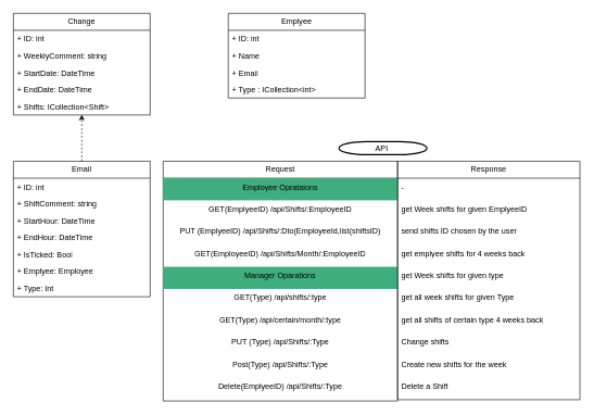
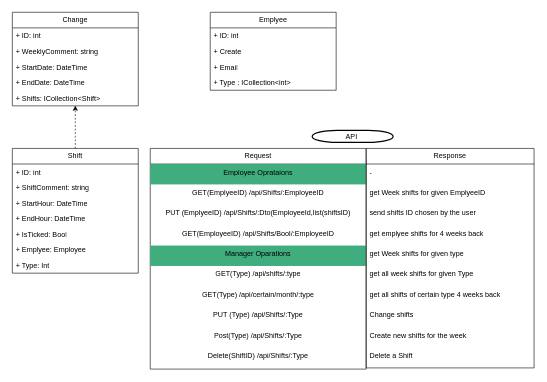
  <mxCell id="0" />
  <mxCell id="1" parent="0" />
  <mxCell id="2" value="Emplyee" style="swimlane;fontStyle=0;childLayout=stackLayout;horizontal=1;startSize=26;fillColor=none;horizontalStack=0;resizeParent=1;resizeParentMax=0;resizeLast=0;collapsible=1;marginBottom=0;whiteSpace=wrap;html=1;" parent="1" vertex="1"><mxGeometry x="350" y="20" width="210" height="130" as="geometry" /></mxCell>
  <mxCell id="3" value="+ ID: int&lt;div&gt;&lt;br&gt;&lt;/div&gt;" style="text;strokeColor=none;fillColor=none;align=left;verticalAlign=top;spacingLeft=4;spacingRight=4;overflow=hidden;rotatable=0;points=[[0,0.5],[1,0.5]];portConstraint=eastwest;whiteSpace=wrap;html=1;" parent="2" vertex="1"><mxGeometry y="26" width="210" height="26" as="geometry" /></mxCell>
- <mxCell id="4" value="+ Name" style="text;strokeColor=none;fillColor=none;align=left;verticalAlign=top;spacingLeft=4;spacingRight=4;overflow=hidden;rotatable=0;points=[[0,0.5],[1,0.5]];portConstraint=eastwest;whiteSpace=wrap;html=1;" parent="2" vertex="1"><mxGeometry y="52" width="210" height="26" as="geometry" /></mxCell>
+ <mxCell id="4" value="+ Create" style="text;strokeColor=none;fillColor=none;align=left;verticalAlign=top;spacingLeft=4;spacingRight=4;overflow=hidden;rotatable=0;points=[[0,0.5],[1,0.5]];portConstraint=eastwest;whiteSpace=wrap;html=1;" parent="2" vertex="1"><mxGeometry y="52" width="210" height="26" as="geometry" /></mxCell>
  <mxCell id="5" value="+ Email" style="text;strokeColor=none;fillColor=none;align=left;verticalAlign=top;spacingLeft=4;spacingRight=4;overflow=hidden;rotatable=0;points=[[0,0.5],[1,0.5]];portConstraint=eastwest;whiteSpace=wrap;html=1;" parent="2" vertex="1"><mxGeometry y="78" width="210" height="26" as="geometry" /></mxCell>
  <mxCell id="6" value="+ Type : ICollection&amp;lt;int&amp;gt;" style="text;strokeColor=none;fillColor=none;align=left;verticalAlign=top;spacingLeft=4;spacingRight=4;overflow=hidden;rotatable=0;points=[[0,0.5],[1,0.5]];portConstraint=eastwest;whiteSpace=wrap;html=1;" parent="2" vertex="1"><mxGeometry y="104" width="210" height="26" as="geometry" /></mxCell>
- <mxCell id="7" value="Email" style="swimlane;fontStyle=0;childLayout=stackLayout;horizontal=1;startSize=26;fillColor=none;horizontalStack=0;resizeParent=1;resizeParentMax=0;resizeLast=0;collapsible=1;marginBottom=0;whiteSpace=wrap;html=1;" parent="1" vertex="1"><mxGeometry x="20" y="247" width="210" height="208" as="geometry" /></mxCell>
+ <mxCell id="7" value="Shift" style="swimlane;fontStyle=0;childLayout=stackLayout;horizontal=1;startSize=26;fillColor=none;horizontalStack=0;resizeParent=1;resizeParentMax=0;resizeLast=0;collapsible=1;marginBottom=0;whiteSpace=wrap;html=1;" parent="1" vertex="1"><mxGeometry x="20" y="247" width="210" height="208" as="geometry" /></mxCell>
  <mxCell id="8" value="+ ID: int&lt;div&gt;&lt;br&gt;&lt;/div&gt;" style="text;strokeColor=none;fillColor=none;align=left;verticalAlign=top;spacingLeft=4;spacingRight=4;overflow=hidden;rotatable=0;points=[[0,0.5],[1,0.5]];portConstraint=eastwest;whiteSpace=wrap;html=1;" parent="7" vertex="1"><mxGeometry y="26" width="210" height="26" as="geometry" /></mxCell>
  <mxCell id="9" value="+ ShiftComment: string" style="text;strokeColor=none;fillColor=none;align=left;verticalAlign=top;spacingLeft=4;spacingRight=4;overflow=hidden;rotatable=0;points=[[0,0.5],[1,0.5]];portConstraint=eastwest;whiteSpace=wrap;html=1;" parent="7" vertex="1"><mxGeometry y="52" width="210" height="26" as="geometry" /></mxCell>
  <mxCell id="10" value="+ StartHour: DateTime" style="text;strokeColor=none;fillColor=none;align=left;verticalAlign=top;spacingLeft=4;spacingRight=4;overflow=hidden;rotatable=0;points=[[0,0.5],[1,0.5]];portConstraint=eastwest;whiteSpace=wrap;html=1;" parent="7" vertex="1"><mxGeometry y="78" width="210" height="26" as="geometry" /></mxCell>
  <mxCell id="11" value="+ EndHour: DateTime" style="text;strokeColor=none;fillColor=none;align=left;verticalAlign=top;spacingLeft=4;spacingRight=4;overflow=hidden;rotatable=0;points=[[0,0.5],[1,0.5]];portConstraint=eastwest;whiteSpace=wrap;html=1;" parent="7" vertex="1"><mxGeometry y="104" width="210" height="26" as="geometry" /></mxCell>
  <mxCell id="12" value="+ IsTicked: Bool" style="text;strokeColor=none;fillColor=none;align=left;verticalAlign=top;spacingLeft=4;spacingRight=4;overflow=hidden;rotatable=0;points=[[0,0.5],[1,0.5]];portConstraint=eastwest;whiteSpace=wrap;html=1;" parent="7" vertex="1"><mxGeometry y="130" width="210" height="26" as="geometry" /></mxCell>
  <mxCell id="13" value="+ Emplyee: Employee&lt;div&gt;&lt;br&gt;&lt;/div&gt;" style="text;strokeColor=none;fillColor=none;align=left;verticalAlign=top;spacingLeft=4;spacingRight=4;overflow=hidden;rotatable=0;points=[[0,0.5],[1,0.5]];portConstraint=eastwest;whiteSpace=wrap;html=1;" parent="7" vertex="1"><mxGeometry y="156" width="210" height="26" as="geometry" /></mxCell>
  <mxCell id="14" value="&lt;div&gt;+ Type: Int&lt;br&gt;&lt;/div&gt;" style="text;strokeColor=none;fillColor=none;align=left;verticalAlign=top;spacingLeft=4;spacingRight=4;overflow=hidden;rotatable=0;points=[[0,0.5],[1,0.5]];portConstraint=eastwest;whiteSpace=wrap;html=1;" parent="7" vertex="1"><mxGeometry y="182" width="210" height="26" as="geometry" /></mxCell>
  <mxCell id="15" value="Change" style="swimlane;fontStyle=0;childLayout=stackLayout;horizontal=1;startSize=26;fillColor=none;horizontalStack=0;resizeParent=1;resizeParentMax=0;resizeLast=0;collapsible=1;marginBottom=0;whiteSpace=wrap;html=1;" parent="1" vertex="1"><mxGeometry x="20" y="20" width="210" height="156" as="geometry" /></mxCell>
  <mxCell id="16" value="+ ID: int&lt;div&gt;&lt;br&gt;&lt;/div&gt;" style="text;strokeColor=none;fillColor=none;align=left;verticalAlign=top;spacingLeft=4;spacingRight=4;overflow=hidden;rotatable=0;points=[[0,0.5],[1,0.5]];portConstraint=eastwest;whiteSpace=wrap;html=1;" parent="15" vertex="1"><mxGeometry y="26" width="210" height="26" as="geometry" /></mxCell>
  <mxCell id="17" value="+ WeeklyComment: string&lt;span style=&quot;white-space: pre;&quot;&gt;&#09;&lt;/span&gt;" style="text;strokeColor=none;fillColor=none;align=left;verticalAlign=top;spacingLeft=4;spacingRight=4;overflow=hidden;rotatable=0;points=[[0,0.5],[1,0.5]];portConstraint=eastwest;whiteSpace=wrap;html=1;" parent="15" vertex="1"><mxGeometry y="52" width="210" height="26" as="geometry" /></mxCell>
  <mxCell id="18" value="+ StartDate: DateTime" style="text;strokeColor=none;fillColor=none;align=left;verticalAlign=top;spacingLeft=4;spacingRight=4;overflow=hidden;rotatable=0;points=[[0,0.5],[1,0.5]];portConstraint=eastwest;whiteSpace=wrap;html=1;" parent="15" vertex="1"><mxGeometry y="78" width="210" height="26" as="geometry" /></mxCell>
  <mxCell id="19" value="+ EndDate: DateTime" style="text;strokeColor=none;fillColor=none;align=left;verticalAlign=top;spacingLeft=4;spacingRight=4;overflow=hidden;rotatable=0;points=[[0,0.5],[1,0.5]];portConstraint=eastwest;whiteSpace=wrap;html=1;" parent="15" vertex="1"><mxGeometry y="104" width="210" height="26" as="geometry" /></mxCell>
  <mxCell id="20" value="+ Shifts: ICollection&amp;lt;Shift&amp;gt;" style="text;strokeColor=none;fillColor=none;align=left;verticalAlign=top;spacingLeft=4;spacingRight=4;overflow=hidden;rotatable=0;points=[[0,0.5],[1,0.5]];portConstraint=eastwest;whiteSpace=wrap;html=1;" parent="15" vertex="1"><mxGeometry y="130" width="210" height="26" as="geometry" /></mxCell>
  <mxCell id="21" value="Request" style="swimlane;fontStyle=0;childLayout=stackLayout;horizontal=1;startSize=26;fillColor=none;horizontalStack=0;resizeParent=1;resizeParentMax=0;resizeLast=0;collapsible=1;marginBottom=0;whiteSpace=wrap;html=1;" parent="1" vertex="1"><mxGeometry x="250" y="247" width="360" height="368" as="geometry" /></mxCell>
  <mxCell id="22" value="Employee Oprataions" style="text;strokeColor=none;fillColor=#3FAD7E;align=center;verticalAlign=top;spacingLeft=4;spacingRight=4;overflow=hidden;rotatable=0;points=[[0,0.5],[1,0.5]];portConstraint=eastwest;whiteSpace=wrap;html=1;shadow=0;" parent="21" vertex="1"><mxGeometry y="26" width="360" height="34" as="geometry" /></mxCell>
  <mxCell id="23" value="GET(EmplyeeID) /api/Shifts/:EmployeeID" style="text;strokeColor=none;fillColor=none;align=center;verticalAlign=top;spacingLeft=4;spacingRight=4;overflow=hidden;rotatable=0;points=[[0,0.5],[1,0.5]];portConstraint=eastwest;whiteSpace=wrap;html=1;" parent="21" vertex="1"><mxGeometry y="60" width="360" height="34" as="geometry" /></mxCell>
  <mxCell id="24" value="PUT (EmplyeeID) /api/Shifts/:Dto(EmployeeId,list(shiftsID)" style="text;strokeColor=none;fillColor=none;align=center;verticalAlign=top;spacingLeft=4;spacingRight=4;overflow=hidden;rotatable=0;points=[[0,0.5],[1,0.5]];portConstraint=eastwest;whiteSpace=wrap;html=1;" parent="21" vertex="1"><mxGeometry y="94" width="360" height="34" as="geometry" /></mxCell>
- <mxCell id="25" value="GET(EmployeeID) /api/Shifts/Month/:EmployeeID" style="text;strokeColor=none;fillColor=none;align=center;verticalAlign=top;spacingLeft=4;spacingRight=4;overflow=hidden;rotatable=0;points=[[0,0.5],[1,0.5]];portConstraint=eastwest;whiteSpace=wrap;html=1;" parent="21" vertex="1"><mxGeometry y="128" width="360" height="34" as="geometry" /></mxCell>
+ <mxCell id="25" value="GET(EmployeeID) /api/Shifts/Bool/:EmployeeID" style="text;strokeColor=none;fillColor=none;align=center;verticalAlign=top;spacingLeft=4;spacingRight=4;overflow=hidden;rotatable=0;points=[[0,0.5],[1,0.5]];portConstraint=eastwest;whiteSpace=wrap;html=1;" parent="21" vertex="1"><mxGeometry y="128" width="360" height="34" as="geometry" /></mxCell>
  <mxCell id="26" value="Manager Oparations" style="text;strokeColor=none;fillColor=#3FAD7E;align=center;verticalAlign=top;spacingLeft=4;spacingRight=4;overflow=hidden;rotatable=0;points=[[0,0.5],[1,0.5]];portConstraint=eastwest;whiteSpace=wrap;html=1;" parent="21" vertex="1"><mxGeometry y="162" width="360" height="34" as="geometry" /></mxCell>
  <mxCell id="27" value="GET(Type) /api/shifts/:type" style="text;strokeColor=none;fillColor=none;align=center;verticalAlign=top;spacingLeft=4;spacingRight=4;overflow=hidden;rotatable=0;points=[[0,0.5],[1,0.5]];portConstraint=eastwest;whiteSpace=wrap;html=1;" parent="21" vertex="1"><mxGeometry y="196" width="360" height="34" as="geometry" /></mxCell>
  <mxCell id="28" value="GET(Type) /api/certain/month/:type" style="text;strokeColor=none;fillColor=none;align=center;verticalAlign=top;spacingLeft=4;spacingRight=4;overflow=hidden;rotatable=0;points=[[0,0.5],[1,0.5]];portConstraint=eastwest;whiteSpace=wrap;html=1;" parent="21" vertex="1"><mxGeometry y="230" width="360" height="34" as="geometry" /></mxCell>
  <mxCell id="29" value="PUT (Type) /api/Shifts/:Type" style="text;strokeColor=none;fillColor=none;align=center;verticalAlign=top;spacingLeft=4;spacingRight=4;overflow=hidden;rotatable=0;points=[[0,0.5],[1,0.5]];portConstraint=eastwest;whiteSpace=wrap;html=1;" parent="21" vertex="1"><mxGeometry y="264" width="360" height="34" as="geometry" /></mxCell>
  <mxCell id="30" value="Post(Type) /api/Shifts/:Type&lt;div&gt;&lt;br&gt;&lt;/div&gt;" style="text;strokeColor=none;fillColor=none;align=center;verticalAlign=top;spacingLeft=4;spacingRight=4;overflow=hidden;rotatable=0;points=[[0,0.5],[1,0.5]];portConstraint=eastwest;whiteSpace=wrap;html=1;" parent="21" vertex="1"><mxGeometry y="298" width="360" height="34" as="geometry" /></mxCell>
- <mxCell id="31" value="Delete(EmplyeeID) /api/Shifts/:Type&lt;div&gt;&lt;br&gt;&lt;/div&gt;" style="text;strokeColor=none;fillColor=none;align=center;verticalAlign=top;spacingLeft=4;spacingRight=4;overflow=hidden;rotatable=0;points=[[0,0.5],[1,0.5]];portConstraint=eastwest;whiteSpace=wrap;html=1;" parent="21" vertex="1"><mxGeometry y="332" width="360" height="36" as="geometry" /></mxCell>
+ <mxCell id="31" value="Delete(ShiftID) /api/Shifts/:Type&lt;div&gt;&lt;br&gt;&lt;/div&gt;" style="text;strokeColor=none;fillColor=none;align=center;verticalAlign=top;spacingLeft=4;spacingRight=4;overflow=hidden;rotatable=0;points=[[0,0.5],[1,0.5]];portConstraint=eastwest;whiteSpace=wrap;html=1;" parent="21" vertex="1"><mxGeometry y="332" width="360" height="36" as="geometry" /></mxCell>
  <mxCell id="32" value="Response" style="swimlane;fontStyle=0;childLayout=stackLayout;horizontal=1;startSize=26;fillColor=none;horizontalStack=0;resizeParent=1;resizeParentMax=0;resizeLast=0;collapsible=1;marginBottom=0;whiteSpace=wrap;html=1;" parent="1" vertex="1"><mxGeometry x="610" y="247" width="280" height="366" as="geometry" /></mxCell>
  <mxCell id="33" value="-" style="text;strokeColor=none;fillColor=none;align=left;verticalAlign=top;spacingLeft=4;spacingRight=4;overflow=hidden;rotatable=0;points=[[0,0.5],[1,0.5]];portConstraint=eastwest;whiteSpace=wrap;html=1;" parent="32" vertex="1"><mxGeometry y="26" width="280" height="34" as="geometry" /></mxCell>
  <mxCell id="34" value="get Week shifts for given EmplyeeID&lt;div&gt;&lt;br&gt;&lt;/div&gt;" style="text;strokeColor=none;fillColor=none;align=left;verticalAlign=top;spacingLeft=4;spacingRight=4;overflow=hidden;rotatable=0;points=[[0,0.5],[1,0.5]];portConstraint=eastwest;whiteSpace=wrap;html=1;" parent="32" vertex="1"><mxGeometry y="60" width="280" height="34" as="geometry" /></mxCell>
  <mxCell id="35" value="send shifts ID chosen by the user&amp;nbsp;" style="text;strokeColor=none;fillColor=none;align=left;verticalAlign=top;spacingLeft=4;spacingRight=4;overflow=hidden;rotatable=0;points=[[0,0.5],[1,0.5]];portConstraint=eastwest;whiteSpace=wrap;html=1;" parent="32" vertex="1"><mxGeometry y="94" width="280" height="34" as="geometry" /></mxCell>
  <mxCell id="36" value="get emplyee shifts for 4 weeks back" style="text;strokeColor=none;fillColor=none;align=left;verticalAlign=top;spacingLeft=4;spacingRight=4;overflow=hidden;rotatable=0;points=[[0,0.5],[1,0.5]];portConstraint=eastwest;whiteSpace=wrap;html=1;" parent="32" vertex="1"><mxGeometry y="128" width="280" height="34" as="geometry" /></mxCell>
  <mxCell id="37" value="get Week shifts for given type" style="text;strokeColor=none;fillColor=none;align=left;verticalAlign=top;spacingLeft=4;spacingRight=4;overflow=hidden;rotatable=0;points=[[0,0.5],[1,0.5]];portConstraint=eastwest;whiteSpace=wrap;html=1;" parent="32" vertex="1"><mxGeometry y="162" width="280" height="34" as="geometry" /></mxCell>
  <mxCell id="38" value="get all week shifts for given Type" style="text;strokeColor=none;fillColor=none;align=left;verticalAlign=top;spacingLeft=4;spacingRight=4;overflow=hidden;rotatable=0;points=[[0,0.5],[1,0.5]];portConstraint=eastwest;whiteSpace=wrap;html=1;" parent="32" vertex="1"><mxGeometry y="196" width="280" height="34" as="geometry" /></mxCell>
  <mxCell id="39" value="get all shifts of certain type 4 weeks back" style="text;strokeColor=none;fillColor=none;align=left;verticalAlign=top;spacingLeft=4;spacingRight=4;overflow=hidden;rotatable=0;points=[[0,0.5],[1,0.5]];portConstraint=eastwest;whiteSpace=wrap;html=1;" parent="32" vertex="1"><mxGeometry y="230" width="280" height="34" as="geometry" /></mxCell>
  <mxCell id="40" value="Change shifts" style="text;strokeColor=none;fillColor=none;align=left;verticalAlign=top;spacingLeft=4;spacingRight=4;overflow=hidden;rotatable=0;points=[[0,0.5],[1,0.5]];portConstraint=eastwest;whiteSpace=wrap;html=1;" parent="32" vertex="1"><mxGeometry y="264" width="280" height="34" as="geometry" /></mxCell>
  <mxCell id="41" value="Create new shifts for the week&amp;nbsp;" style="text;strokeColor=none;fillColor=none;align=left;verticalAlign=top;spacingLeft=4;spacingRight=4;overflow=hidden;rotatable=0;points=[[0,0.5],[1,0.5]];portConstraint=eastwest;whiteSpace=wrap;html=1;" parent="32" vertex="1"><mxGeometry y="298" width="280" height="34" as="geometry" /></mxCell>
  <mxCell id="42" value="Delete a Shift" style="text;strokeColor=none;fillColor=none;align=left;verticalAlign=top;spacingLeft=4;spacingRight=4;overflow=hidden;rotatable=0;points=[[0,0.5],[1,0.5]];portConstraint=eastwest;whiteSpace=wrap;html=1;" parent="32" vertex="1"><mxGeometry y="332" width="280" height="34" as="geometry" /></mxCell>
  <mxCell id="43" value="API&amp;nbsp;" style="strokeWidth=2;html=1;shape=mxgraph.flowchart.terminator;whiteSpace=wrap;" parent="1" vertex="1"><mxGeometry x="520" y="217" width="135" height="20" as="geometry" /></mxCell>
  <mxCell id="44" style="edgeStyle=orthogonalEdgeStyle;rounded=0;orthogonalLoop=1;jettySize=auto;html=1;entryX=0.5;entryY=0.987;entryDx=0;entryDy=0;entryPerimeter=0;dashed=1;" parent="1" source="7" target="20" edge="1"><mxGeometry relative="1" as="geometry" /></mxCell>
